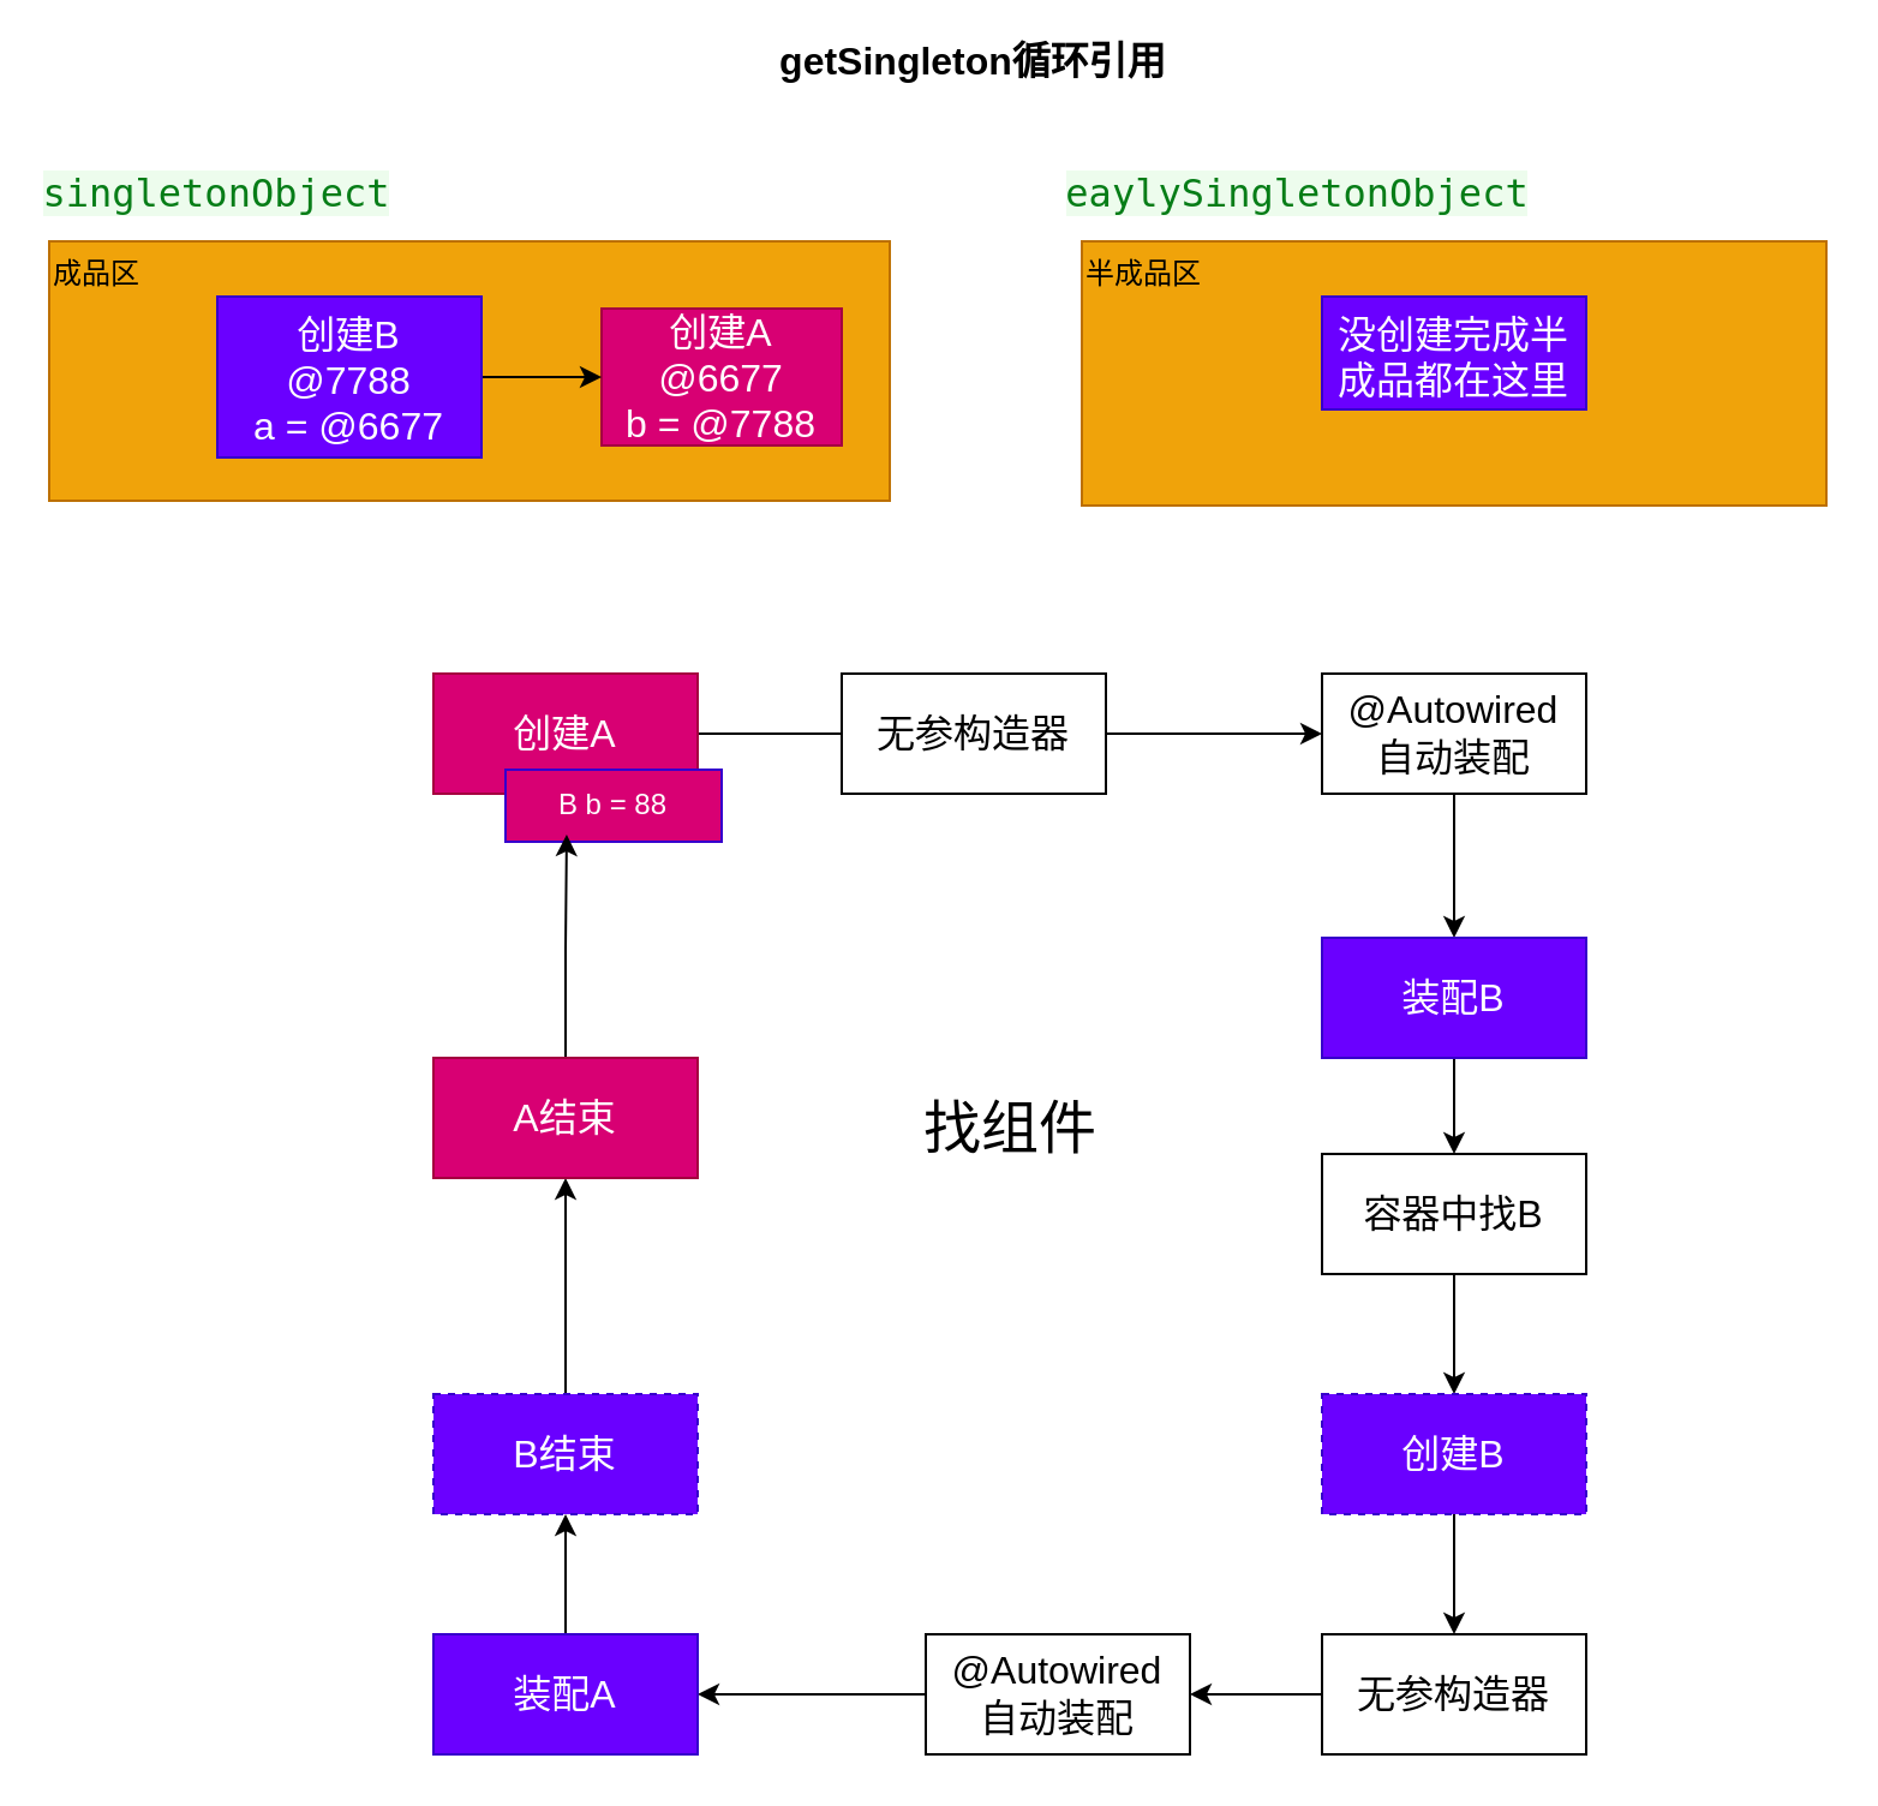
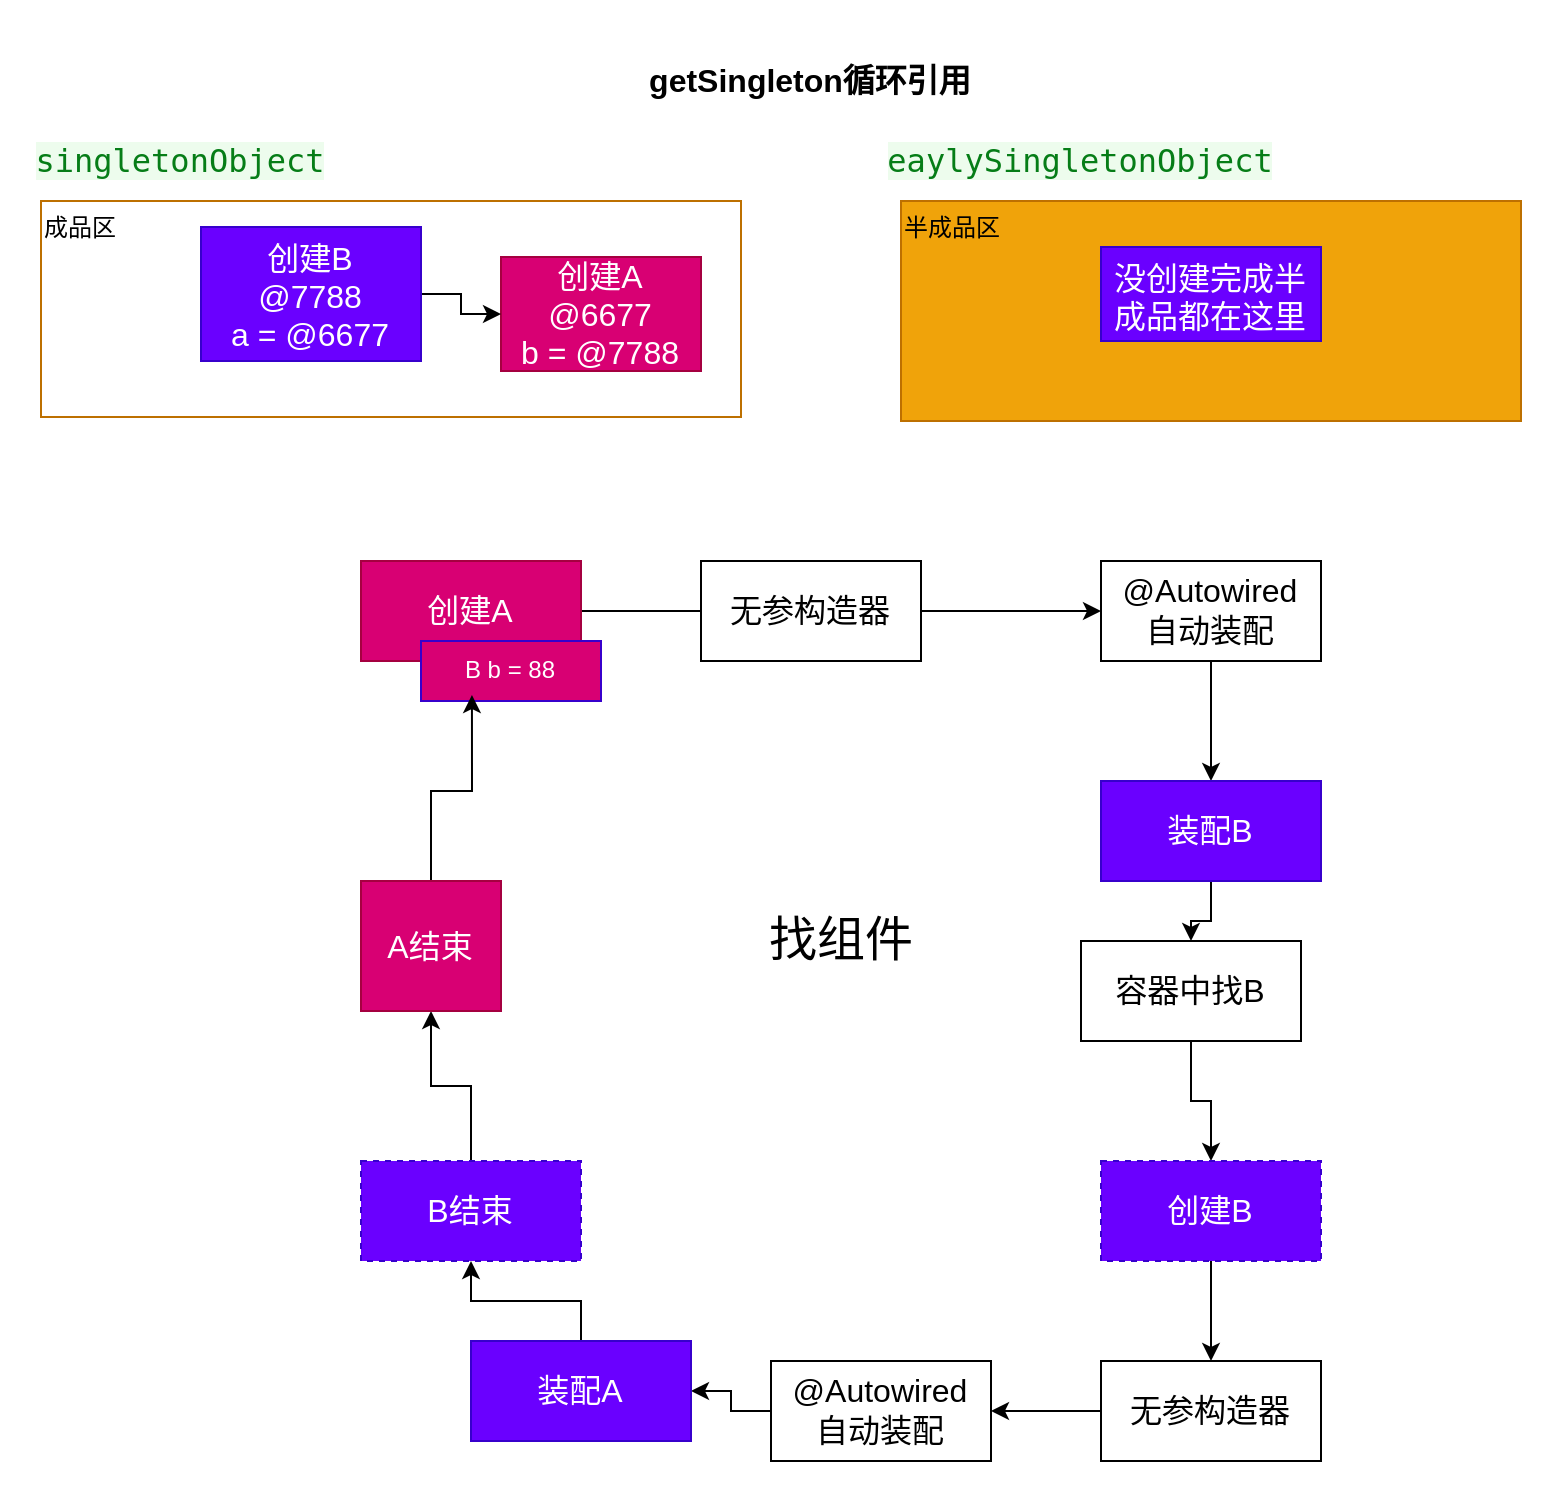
  <mxCell id="0" />
  <mxCell id="1" parent="0" />
  <mxCell id="2" style="edgeStyle=orthogonalEdgeStyle;rounded=0;orthogonalLoop=1;jettySize=auto;html=1;entryX=0;entryY=0.5;entryDx=0;entryDy=0;fontFamily=Helvetica;fontSize=12;fontColor=default;" edge="1" parent="1" source="3"><mxGeometry relative="1" as="geometry"><mxPoint x="360" y="305" as="targetPoint" /></mxGeometry></mxCell>
  <mxCell id="3" value="创建A" style="rounded=0;whiteSpace=wrap;html=1;strokeColor=#A50040;align=center;verticalAlign=middle;fontFamily=Helvetica;fontSize=16;fontColor=#ffffff;fillColor=#d80073;" vertex="1" parent="1"><mxGeometry x="180" y="280" width="110" height="50" as="geometry" /></mxCell>
  <mxCell id="4" style="edgeStyle=orthogonalEdgeStyle;rounded=0;orthogonalLoop=1;jettySize=auto;html=1;entryX=0;entryY=0.5;entryDx=0;entryDy=0;fontFamily=Helvetica;fontSize=12;fontColor=default;" edge="1" parent="1" source="5" target="7"><mxGeometry relative="1" as="geometry" /></mxCell>
  <mxCell id="5" value="无参构造器" style="rounded=0;whiteSpace=wrap;html=1;strokeColor=default;align=center;verticalAlign=middle;fontFamily=Helvetica;fontSize=16;fontColor=default;fillColor=default;" vertex="1" parent="1"><mxGeometry x="350" y="280" width="110" height="50" as="geometry" /></mxCell>
  <mxCell id="6" style="edgeStyle=orthogonalEdgeStyle;rounded=0;orthogonalLoop=1;jettySize=auto;html=1;entryX=0.5;entryY=0;entryDx=0;entryDy=0;fontFamily=Helvetica;fontSize=12;fontColor=default;" edge="1" parent="1" source="7" target="9"><mxGeometry relative="1" as="geometry" /></mxCell>
  <mxCell id="7" value="@Autowired&lt;div&gt;自动装配&lt;/div&gt;" style="rounded=0;whiteSpace=wrap;html=1;strokeColor=default;align=center;verticalAlign=middle;fontFamily=Helvetica;fontSize=16;fontColor=default;fillColor=default;" vertex="1" parent="1"><mxGeometry x="550" y="280" width="110" height="50" as="geometry" /></mxCell>
  <mxCell id="8" style="edgeStyle=orthogonalEdgeStyle;rounded=0;orthogonalLoop=1;jettySize=auto;html=1;fontFamily=Helvetica;fontSize=12;fontColor=default;" edge="1" parent="1" source="9" target="11"><mxGeometry relative="1" as="geometry" /></mxCell>
  <mxCell id="9" value="装配B" style="rounded=0;whiteSpace=wrap;html=1;strokeColor=#3700CC;align=center;verticalAlign=middle;fontFamily=Helvetica;fontSize=16;fontColor=#ffffff;fillColor=#6a00ff;" vertex="1" parent="1"><mxGeometry x="550" y="390" width="110" height="50" as="geometry" /></mxCell>
  <mxCell id="10" style="edgeStyle=orthogonalEdgeStyle;rounded=0;orthogonalLoop=1;jettySize=auto;html=1;entryX=0.5;entryY=0;entryDx=0;entryDy=0;fontFamily=Helvetica;fontSize=12;fontColor=default;" edge="1" parent="1" source="11" target="14"><mxGeometry relative="1" as="geometry" /></mxCell>
- <mxCell id="11" value="容器中找B" style="rounded=0;whiteSpace=wrap;html=1;strokeColor=default;align=center;verticalAlign=middle;fontFamily=Helvetica;fontSize=16;fontColor=default;fillColor=default;" vertex="1" parent="1"><mxGeometry x="550" y="480" width="110" height="50" as="geometry" /></mxCell>
+ <mxCell id="11" value="容器中找B" style="rounded=0;whiteSpace=wrap;html=1;strokeColor=default;align=center;verticalAlign=middle;fontFamily=Helvetica;fontSize=16;fontColor=default;fillColor=default;" vertex="1" parent="1"><mxGeometry x="540" y="470" width="110" height="50" as="geometry" /></mxCell>
  <mxCell id="12" value="B b = 88" style="rounded=0;whiteSpace=wrap;html=1;strokeColor=#3700CC;align=center;verticalAlign=middle;fontFamily=Helvetica;fontSize=12;fontColor=#ffffff;fillColor=#d80073;" vertex="1" parent="1"><mxGeometry x="210" y="320" width="90" height="30" as="geometry" /></mxCell>
  <mxCell id="13" style="edgeStyle=orthogonalEdgeStyle;rounded=0;orthogonalLoop=1;jettySize=auto;html=1;entryX=0.5;entryY=0;entryDx=0;entryDy=0;fontFamily=Helvetica;fontSize=12;fontColor=default;" edge="1" parent="1" source="14" target="16"><mxGeometry relative="1" as="geometry" /></mxCell>
  <mxCell id="14" value="创建B" style="rounded=0;whiteSpace=wrap;html=1;strokeColor=#3700CC;align=center;verticalAlign=middle;fontFamily=Helvetica;fontSize=16;fontColor=#ffffff;fillColor=#6a00ff;dashed=1;" vertex="1" parent="1"><mxGeometry x="550" y="580" width="110" height="50" as="geometry" /></mxCell>
  <mxCell id="15" style="edgeStyle=orthogonalEdgeStyle;rounded=0;orthogonalLoop=1;jettySize=auto;html=1;entryX=1;entryY=0.5;entryDx=0;entryDy=0;fontFamily=Helvetica;fontSize=12;fontColor=default;" edge="1" parent="1" source="16" target="18"><mxGeometry relative="1" as="geometry" /></mxCell>
  <mxCell id="16" value="无参构造器" style="rounded=0;whiteSpace=wrap;html=1;strokeColor=default;align=center;verticalAlign=middle;fontFamily=Helvetica;fontSize=16;fontColor=default;fillColor=default;" vertex="1" parent="1"><mxGeometry x="550" y="680" width="110" height="50" as="geometry" /></mxCell>
  <mxCell id="17" style="edgeStyle=orthogonalEdgeStyle;rounded=0;orthogonalLoop=1;jettySize=auto;html=1;entryX=1;entryY=0.5;entryDx=0;entryDy=0;fontFamily=Helvetica;fontSize=12;fontColor=default;" edge="1" parent="1" source="18" target="20"><mxGeometry relative="1" as="geometry" /></mxCell>
  <mxCell id="18" value="@Autowired&lt;div&gt;自动装配&lt;/div&gt;" style="rounded=0;whiteSpace=wrap;html=1;strokeColor=default;align=center;verticalAlign=middle;fontFamily=Helvetica;fontSize=16;fontColor=default;fillColor=default;" vertex="1" parent="1"><mxGeometry x="385" y="680" width="110" height="50" as="geometry" /></mxCell>
  <mxCell id="19" style="edgeStyle=orthogonalEdgeStyle;rounded=0;orthogonalLoop=1;jettySize=auto;html=1;fontFamily=Helvetica;fontSize=12;fontColor=default;" edge="1" parent="1" source="20" target="27"><mxGeometry relative="1" as="geometry" /></mxCell>
- <mxCell id="20" value="装配A" style="rounded=0;whiteSpace=wrap;html=1;strokeColor=#3700CC;align=center;verticalAlign=middle;fontFamily=Helvetica;fontSize=16;fontColor=#ffffff;fillColor=#6a00ff;" vertex="1" parent="1"><mxGeometry x="180" y="680" width="110" height="50" as="geometry" /></mxCell>
- <mxCell id="21" value="成品区" style="rounded=0;whiteSpace=wrap;html=1;strokeColor=#BD7000;align=left;verticalAlign=top;fontFamily=Helvetica;fontSize=12;fontColor=#000000;fillColor=#f0a30a;" vertex="1" parent="1"><mxGeometry x="20" y="100" width="350" height="108" as="geometry" /></mxCell>
+ <mxCell id="20" value="装配A" style="rounded=0;whiteSpace=wrap;html=1;strokeColor=#3700CC;align=center;verticalAlign=middle;fontFamily=Helvetica;fontSize=16;fontColor=#ffffff;fillColor=#6a00ff;" vertex="1" parent="1"><mxGeometry x="235" y="670" width="110" height="50" as="geometry" /></mxCell>
+ <mxCell id="21" value="成品区" style="rounded=0;whiteSpace=wrap;html=1;strokeColor=#BD7000;align=left;verticalAlign=top;fontFamily=Helvetica;fontSize=12;fontColor=#000000;fillColor=#ffffff;" vertex="1" parent="1"><mxGeometry x="20" y="100" width="350" height="108" as="geometry" /></mxCell>
  <mxCell id="22" value="半成品区" style="rounded=0;whiteSpace=wrap;html=1;strokeColor=#BD7000;align=left;verticalAlign=top;fontFamily=Helvetica;fontSize=12;fontColor=#000000;fillColor=#f0a30a;" vertex="1" parent="1"><mxGeometry x="450" y="100" width="310" height="110" as="geometry" /></mxCell>
  <mxCell id="23" value="&lt;font style=&quot;color: rgb(255, 255, 255);&quot;&gt;创建A&lt;/font&gt;&lt;div&gt;&lt;font style=&quot;color: rgb(255, 255, 255);&quot;&gt;@6677&lt;/font&gt;&lt;/div&gt;&lt;div&gt;&lt;font style=&quot;color: rgb(255, 255, 255);&quot;&gt;b = @7788&lt;/font&gt;&lt;/div&gt;" style="rounded=0;whiteSpace=wrap;html=1;strokeColor=#A50040;align=center;verticalAlign=middle;fontFamily=Helvetica;fontSize=16;fontColor=#ffffff;fillColor=#d80073;" vertex="1" parent="1"><mxGeometry x="250" y="128" width="100" height="57" as="geometry" /></mxCell>
  <mxCell id="24" style="edgeStyle=orthogonalEdgeStyle;rounded=0;orthogonalLoop=1;jettySize=auto;html=1;fontFamily=Helvetica;fontSize=12;fontColor=default;" edge="1" parent="1" source="25" target="23"><mxGeometry relative="1" as="geometry" /></mxCell>
- <mxCell id="25" value="&lt;font style=&quot;color: rgb(255, 255, 255);&quot;&gt;创建B&lt;/font&gt;&lt;div&gt;&lt;font style=&quot;color: rgb(255, 255, 255);&quot;&gt;@7788&lt;/font&gt;&lt;/div&gt;&lt;div&gt;&lt;font style=&quot;color: rgb(255, 255, 255);&quot;&gt;a = @6677&lt;/font&gt;&lt;/div&gt;" style="rounded=0;whiteSpace=wrap;html=1;strokeColor=#3700CC;align=center;verticalAlign=top;fontFamily=Helvetica;fontSize=16;fontColor=#ffffff;fillColor=#6a00ff;" vertex="1" parent="1"><mxGeometry x="90" y="123" width="110" height="67" as="geometry" /></mxCell>
+ <mxCell id="25" value="&lt;font style=&quot;color: rgb(255, 255, 255);&quot;&gt;创建B&lt;/font&gt;&lt;div&gt;&lt;font style=&quot;color: rgb(255, 255, 255);&quot;&gt;@7788&lt;/font&gt;&lt;/div&gt;&lt;div&gt;&lt;font style=&quot;color: rgb(255, 255, 255);&quot;&gt;a = @6677&lt;/font&gt;&lt;/div&gt;" style="rounded=0;whiteSpace=wrap;html=1;strokeColor=#3700CC;align=center;verticalAlign=top;fontFamily=Helvetica;fontSize=16;fontColor=#ffffff;fillColor=#6a00ff;" vertex="1" parent="1"><mxGeometry x="100" y="113" width="110" height="67" as="geometry" /></mxCell>
  <mxCell id="26" style="edgeStyle=orthogonalEdgeStyle;rounded=0;orthogonalLoop=1;jettySize=auto;html=1;fontFamily=Helvetica;fontSize=12;fontColor=default;" edge="1" parent="1" source="27" target="29"><mxGeometry relative="1" as="geometry" /></mxCell>
  <mxCell id="27" value="B结束" style="rounded=0;whiteSpace=wrap;html=1;strokeColor=#3700CC;align=center;verticalAlign=middle;fontFamily=Helvetica;fontSize=16;fontColor=#ffffff;fillColor=#6a00ff;dashed=1;" vertex="1" parent="1"><mxGeometry x="180" y="580" width="110" height="50" as="geometry" /></mxCell>
  <mxCell id="28" style="edgeStyle=orthogonalEdgeStyle;rounded=0;orthogonalLoop=1;jettySize=auto;html=1;entryX=0.283;entryY=0.9;entryDx=0;entryDy=0;fontFamily=Helvetica;fontSize=12;fontColor=default;entryPerimeter=0;" edge="1" parent="1" source="29" target="12"><mxGeometry relative="1" as="geometry" /></mxCell>
- <mxCell id="29" value="A结束" style="rounded=0;whiteSpace=wrap;html=1;strokeColor=#A50040;align=center;verticalAlign=middle;fontFamily=Helvetica;fontSize=16;fontColor=#ffffff;fillColor=#d80073;" vertex="1" parent="1"><mxGeometry x="180" y="440" width="110" height="50" as="geometry" /></mxCell>
+ <mxCell id="29" value="A结束" style="rounded=0;whiteSpace=wrap;html=1;strokeColor=#A50040;align=center;verticalAlign=middle;fontFamily=Helvetica;fontSize=16;fontColor=#ffffff;fillColor=#d80073;" vertex="1" parent="1"><mxGeometry x="180" y="440" width="70" height="65" as="geometry" /></mxCell>
  <mxCell id="30" value="没创建完成半成品都在这里" style="rounded=0;whiteSpace=wrap;html=1;strokeColor=#3700CC;align=center;verticalAlign=top;fontFamily=Helvetica;fontSize=16;fontColor=#ffffff;fillColor=#6a00ff;" vertex="1" parent="1"><mxGeometry x="550" y="123" width="110" height="47" as="geometry" /></mxCell>
  <mxCell id="31" value="&lt;font style=&quot;font-size: 24px;&quot;&gt;找组件&lt;/font&gt;" style="text;html=1;align=center;verticalAlign=middle;resizable=0;points=[];autosize=1;strokeColor=none;fillColor=none;fontFamily=Helvetica;fontSize=12;fontColor=default;" vertex="1" parent="1"><mxGeometry x="370" y="450" width="100" height="40" as="geometry" /></mxCell>
- <mxCell id="32" value="&lt;font style=&quot;font-size: 16px;&quot;&gt;&lt;b&gt;getSingleton循环引用&lt;/b&gt;&lt;/font&gt;" style="text;html=1;align=center;verticalAlign=middle;whiteSpace=wrap;rounded=0;" vertex="1" parent="1"><mxGeometry x="260" y="5" width="290" height="40" as="geometry" /></mxCell>
+ <mxCell id="32" value="&lt;font style=&quot;font-size: 16px;&quot;&gt;&lt;b&gt;getSingleton循环引用&lt;/b&gt;&lt;/font&gt;" style="text;html=1;align=center;verticalAlign=middle;whiteSpace=wrap;rounded=0;" vertex="1" parent="1"><mxGeometry x="260" y="20" width="290" height="40" as="geometry" /></mxCell>
  <mxCell id="33" value="&lt;div style=&quot;background-color:#ffffff;color:#080808&quot;&gt;&lt;pre style=&quot;font-family:'JetBrains Mono',monospace;font-size:12.0pt;&quot;&gt;&lt;span style=&quot;color:#067d17;background-color:#edfced;&quot;&gt;singletonObject&lt;/span&gt;&lt;/pre&gt;&lt;/div&gt;" style="text;html=1;align=center;verticalAlign=middle;whiteSpace=wrap;rounded=0;" vertex="1" parent="1"><mxGeometry x="20" y="60" width="140" height="40" as="geometry" /></mxCell>
  <mxCell id="34" value="&lt;div style=&quot;background-color: rgb(255, 255, 255); color: rgb(8, 8, 8);&quot;&gt;&lt;pre style=&quot;font-family:'JetBrains Mono',monospace;font-size:12.0pt;&quot;&gt;&lt;span style=&quot;color: rgb(6, 125, 23); background-color: rgb(237, 252, 237);&quot;&gt;eaylySingletonObject&lt;/span&gt;&lt;/pre&gt;&lt;/div&gt;" style="text;html=1;align=center;verticalAlign=middle;whiteSpace=wrap;rounded=0;" vertex="1" parent="1"><mxGeometry x="450" y="60" width="180" height="40" as="geometry" /></mxCell>
